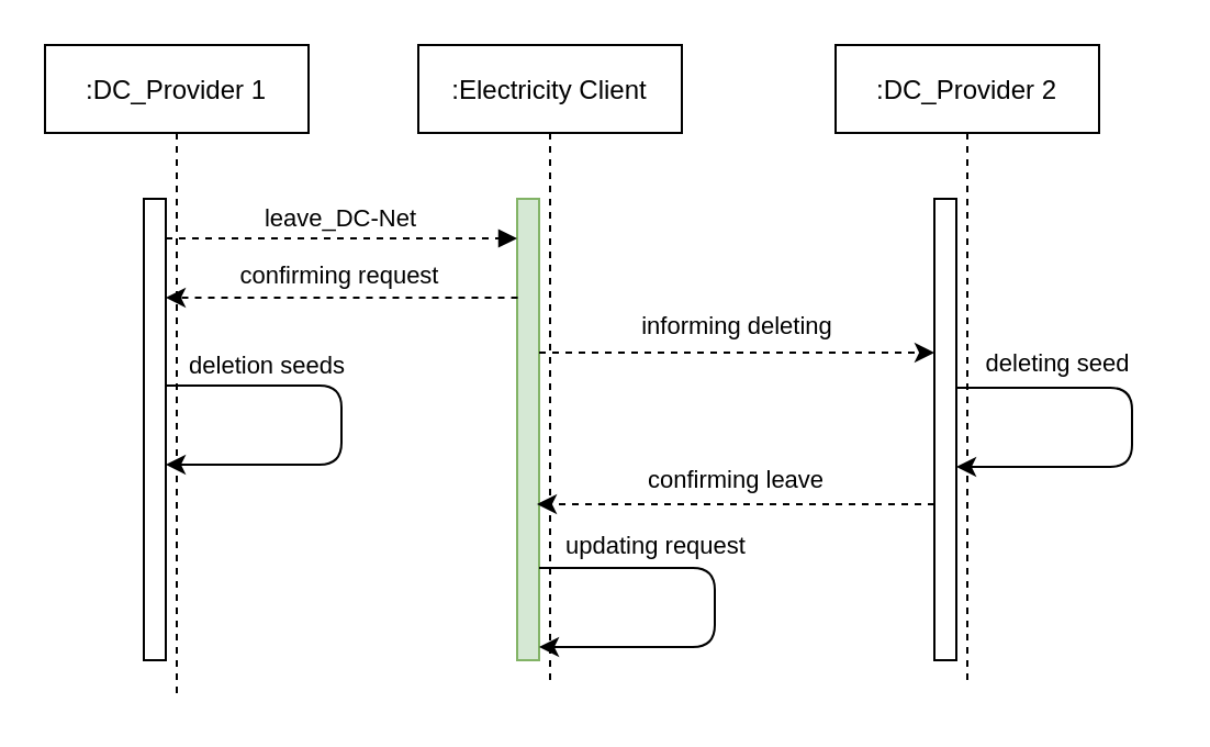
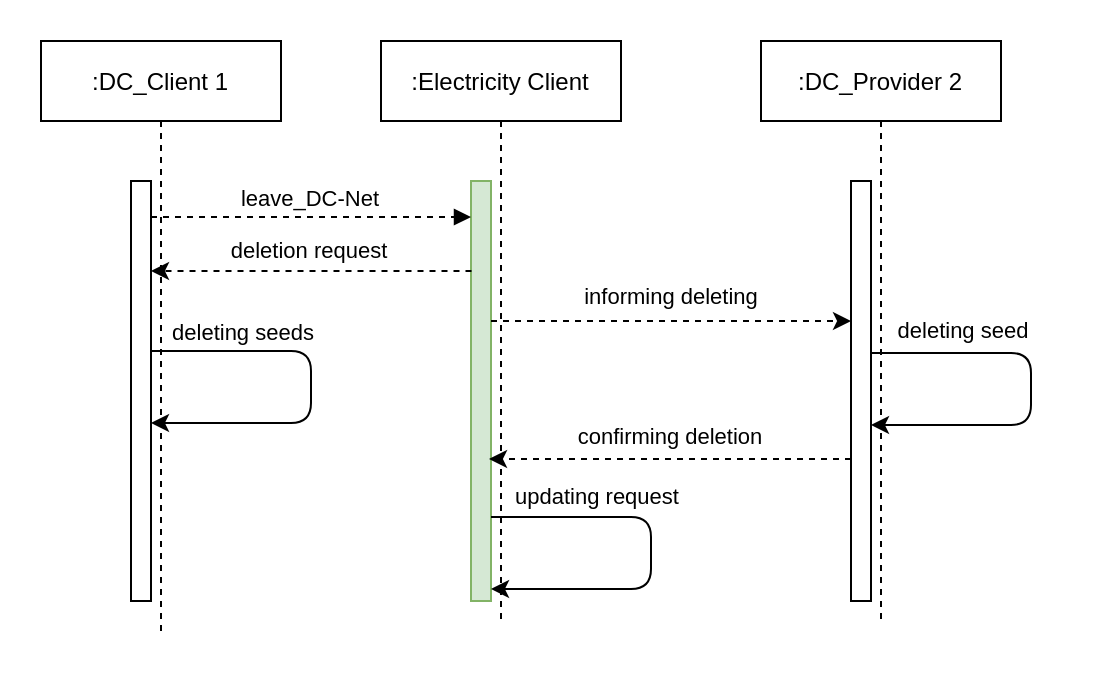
  <mxCell id="0" />
  <mxCell id="1" parent="0" />
- <mxCell id="2" value=":DC_Provider 1" style="shape=umlLifeline;perimeter=lifelinePerimeter;container=1;collapsible=0;recursiveResize=0;shadow=0;strokeWidth=1;" parent="1" vertex="1"><mxGeometry x="20" y="20" width="120" height="298" as="geometry" /></mxCell>
+ <mxCell id="2" value=":DC_Client 1" style="shape=umlLifeline;perimeter=lifelinePerimeter;container=1;collapsible=0;recursiveResize=0;shadow=0;strokeWidth=1;" parent="1" vertex="1"><mxGeometry x="20" y="20" width="120" height="298" as="geometry" /></mxCell>
  <mxCell id="3" value="" style="points=[];perimeter=orthogonalPerimeter;shadow=0;strokeWidth=1;" parent="2" vertex="1"><mxGeometry x="45" y="70" width="10" height="210" as="geometry" /></mxCell>
  <mxCell id="4" value=":Electricity Client" style="shape=umlLifeline;perimeter=lifelinePerimeter;container=1;collapsible=0;recursiveResize=0;shadow=0;strokeWidth=1;" parent="1" vertex="1"><mxGeometry x="190" y="20" width="120" height="291" as="geometry" /></mxCell>
  <mxCell id="5" value="" style="points=[];perimeter=orthogonalPerimeter;shadow=0;strokeWidth=1;fillColor=#d5e8d4;strokeColor=#82b366;" parent="4" vertex="1"><mxGeometry x="45" y="70" width="10" height="210" as="geometry" /></mxCell>
  <mxCell id="6" value="leave_DC-Net" style="verticalAlign=bottom;endArrow=block;entryX=0;entryY=0;shadow=0;strokeWidth=1;dashed=1;" parent="1" edge="1"><mxGeometry relative="1" as="geometry"><mxPoint x="75" y="108" as="sourcePoint" /><mxPoint x="235" y="108" as="targetPoint" /></mxGeometry></mxCell>
  <mxCell id="7" value=":DC_Provider 2" style="shape=umlLifeline;perimeter=lifelinePerimeter;container=1;collapsible=0;recursiveResize=0;shadow=0;strokeWidth=1;" parent="1" vertex="1"><mxGeometry x="380" y="20" width="120" height="291" as="geometry" /></mxCell>
  <mxCell id="8" value="" style="points=[];perimeter=orthogonalPerimeter;shadow=0;strokeWidth=1;" parent="7" vertex="1"><mxGeometry x="45" y="70" width="10" height="210" as="geometry" /></mxCell>
  <mxCell id="9" value="" style="endArrow=classic;html=1;fontSize=11;" parent="7" edge="1"><mxGeometry width="50" height="50" relative="1" as="geometry"><mxPoint x="55" y="156" as="sourcePoint" /><mxPoint x="55" y="192" as="targetPoint" /><Array as="points"><mxPoint x="135" y="156" /><mxPoint x="135" y="192" /></Array></mxGeometry></mxCell>
  <mxCell id="10" value="" style="endArrow=classic;html=1;bendable=1;dashed=1;" parent="1" target="3" edge="1"><mxGeometry width="50" height="50" relative="1" as="geometry"><mxPoint x="235.25" y="135" as="sourcePoint" /><mxPoint x="79.75" y="135" as="targetPoint" /></mxGeometry></mxCell>
- <mxCell id="11" value="confirming request" style="text;html=1;strokeColor=none;fillColor=none;align=center;verticalAlign=middle;whiteSpace=wrap;fontSize=11;" parent="1" vertex="1"><mxGeometry x="99.32" y="115" width="111.37" height="20" as="geometry" /></mxCell>
+ <mxCell id="11" value="deletion request" style="text;html=1;strokeColor=none;fillColor=none;align=center;verticalAlign=middle;whiteSpace=wrap;fontSize=11;" parent="1" vertex="1"><mxGeometry x="99.32" y="115" width="111.37" height="20" as="geometry" /></mxCell>
  <mxCell id="12" value="" style="endArrow=classic;html=1;dashed=1;" parent="1" source="5" target="8" edge="1"><mxGeometry width="50" height="50" relative="1" as="geometry"><mxPoint x="369" y="432" as="sourcePoint" /><mxPoint x="419" y="382" as="targetPoint" /><Array as="points"><mxPoint x="358" y="160" /></Array></mxGeometry></mxCell>
  <mxCell id="13" value="informing deleting" style="text;html=1;strokeColor=none;fillColor=none;align=center;verticalAlign=middle;whiteSpace=wrap;fontSize=11;" parent="1" vertex="1"><mxGeometry x="279.62" y="138" width="110.75" height="20" as="geometry" /></mxCell>
  <mxCell id="14" value="deleting seed" style="text;html=1;strokeColor=none;fillColor=none;align=center;verticalAlign=middle;whiteSpace=wrap;fontSize=11;" parent="1" vertex="1"><mxGeometry x="434" y="155" width="95" height="20" as="geometry" /></mxCell>
  <mxCell id="15" value="" style="endArrow=classic;html=1;fontSize=11;dashed=1;" parent="1" edge="1"><mxGeometry width="50" height="50" relative="1" as="geometry"><mxPoint x="425" y="229" as="sourcePoint" /><mxPoint x="244" y="229" as="targetPoint" /></mxGeometry></mxCell>
- <mxCell id="16" value="confirming leave" style="text;html=1;strokeColor=none;fillColor=none;align=center;verticalAlign=middle;whiteSpace=wrap;fontSize=11;" parent="1" vertex="1"><mxGeometry x="282" y="208" width="106" height="20" as="geometry" /></mxCell>
+ <mxCell id="16" value="confirming deletion" style="text;html=1;strokeColor=none;fillColor=none;align=center;verticalAlign=middle;whiteSpace=wrap;fontSize=11;" parent="1" vertex="1"><mxGeometry x="282" y="208" width="106" height="20" as="geometry" /></mxCell>
  <mxCell id="17" value="" style="endArrow=classic;html=1;fontSize=11;" parent="1" edge="1"><mxGeometry width="50" height="50" relative="1" as="geometry"><mxPoint x="245" y="258" as="sourcePoint" /><mxPoint x="245" y="294" as="targetPoint" /><Array as="points"><mxPoint x="325" y="258" /><mxPoint x="325" y="294" /></Array></mxGeometry></mxCell>
  <mxCell id="18" value="updating request" style="text;html=1;strokeColor=none;fillColor=none;align=center;verticalAlign=middle;whiteSpace=wrap;rounded=0;fontSize=11;" parent="1" vertex="1"><mxGeometry x="251" y="238" width="95" height="20" as="geometry" /></mxCell>
  <mxCell id="19" value="" style="endArrow=classic;html=1;fontSize=11;" edge="1" parent="1"><mxGeometry width="50" height="50" relative="1" as="geometry"><mxPoint x="75" y="175" as="sourcePoint" /><mxPoint x="75" y="211" as="targetPoint" /><Array as="points"><mxPoint x="155" y="175" /><mxPoint x="155" y="211" /></Array></mxGeometry></mxCell>
- <mxCell id="20" value="deletion seeds" style="text;html=1;strokeColor=none;fillColor=none;align=center;verticalAlign=middle;whiteSpace=wrap;fontSize=11;" vertex="1" parent="1"><mxGeometry x="74" y="155.5" width="95" height="20" as="geometry" /></mxCell>
+ <mxCell id="20" value="deleting seeds" style="text;html=1;strokeColor=none;fillColor=none;align=center;verticalAlign=middle;whiteSpace=wrap;fontSize=11;" vertex="1" parent="1"><mxGeometry x="74" y="155.5" width="95" height="20" as="geometry" /></mxCell>
